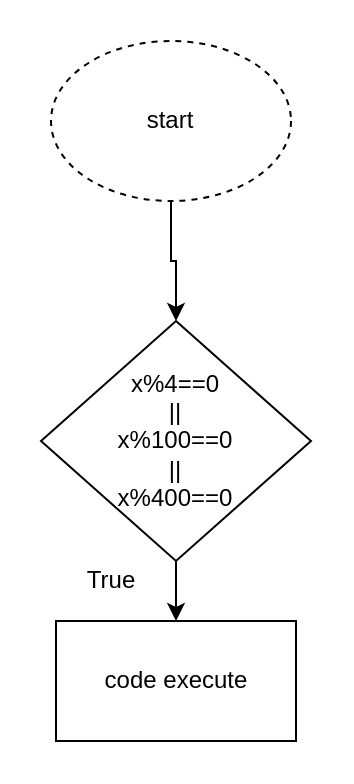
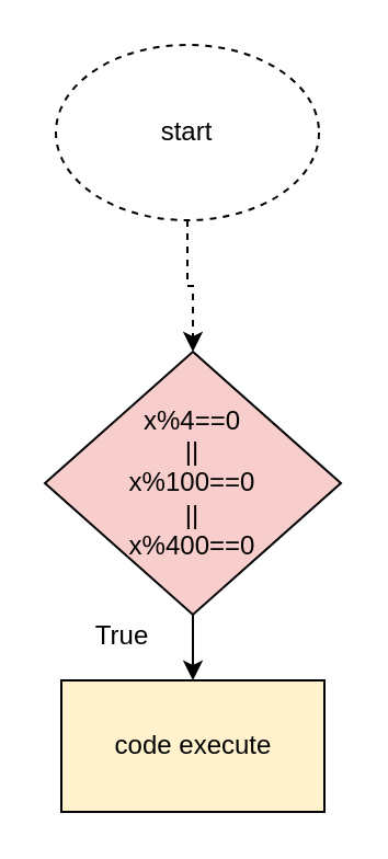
  <mxCell id="0" />
  <mxCell id="1" parent="0" />
- <mxCell id="2" style="edgeStyle=orthogonalEdgeStyle;rounded=0;orthogonalLoop=1;jettySize=auto;html=1;entryX=0.5;entryY=0;entryDx=0;entryDy=0;" edge="1" parent="1" source="3" target="5"><mxGeometry relative="1" as="geometry" /></mxCell>
+ <mxCell id="2" style="edgeStyle=orthogonalEdgeStyle;rounded=0;orthogonalLoop=1;jettySize=auto;html=1;entryX=0.5;entryY=0;entryDx=0;entryDy=0;dashed=1;" edge="1" parent="1" source="3" target="5"><mxGeometry relative="1" as="geometry" /></mxCell>
  <mxCell id="3" value="start" style="ellipse;whiteSpace=wrap;html=1;dashed=1;" vertex="1" parent="1"><mxGeometry x="25" y="20" width="120" height="80" as="geometry" /></mxCell>
  <mxCell id="4" style="edgeStyle=orthogonalEdgeStyle;rounded=0;orthogonalLoop=1;jettySize=auto;html=1;" edge="1" parent="1" source="5" target="6"><mxGeometry relative="1" as="geometry"><mxPoint x="87.5" y="320" as="targetPoint" /></mxGeometry></mxCell>
- <mxCell id="5" value="x%4==0&lt;br&gt;||&lt;br&gt;x%100==0&lt;br&gt;||&lt;br&gt;x%400==0" style="rhombus;whiteSpace=wrap;html=1;" vertex="1" parent="1"><mxGeometry x="20" y="160" width="135" height="120" as="geometry" /></mxCell>
- <mxCell id="6" value="code execute" style="rounded=0;whiteSpace=wrap;html=1;" vertex="1" parent="1"><mxGeometry x="27.5" y="310" width="120" height="60" as="geometry" /></mxCell>
+ <mxCell id="5" value="x%4==0&lt;br&gt;||&lt;br&gt;x%100==0&lt;br&gt;||&lt;br&gt;x%400==0" style="rhombus;whiteSpace=wrap;html=1;fillColor=#f8cecc;" vertex="1" parent="1"><mxGeometry x="20" y="160" width="135" height="120" as="geometry" /></mxCell>
+ <mxCell id="6" value="code execute" style="rounded=0;whiteSpace=wrap;html=1;fillColor=#fff2cc;" vertex="1" parent="1"><mxGeometry x="27.5" y="310" width="120" height="60" as="geometry" /></mxCell>
  <mxCell id="7" value="True" style="text;html=1;align=center;verticalAlign=middle;resizable=0;points=[];autosize=1;strokeColor=none;fillColor=none;" vertex="1" parent="1"><mxGeometry x="30" y="275" width="50" height="30" as="geometry" /></mxCell>
